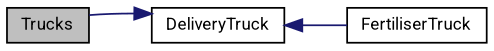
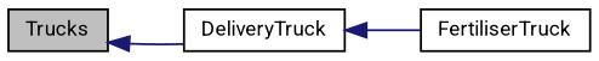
  digraph {
    fontname=Roboto
    rankdir=LR
    node [color=black fillcolor=white fontname=Roboto fontsize=10 shape=record style=filled]
    edge [color=midnightblue dir=back fontname=Roboto fontsize=10 labelfontname=Helvetica labelfontsize=10 style=solid]
    n1 [fillcolor=grey75 fontcolor=black height=0.2 label=Trucks width=0.4]
    n2 [height=0.2 label=DeliveryTruck width=0.4]
    n3 [height=0.2 label=FertiliserTruck width=0.4]
-   n2 -> n1
+   n1 -> n2
    n2 -> n3
  }
